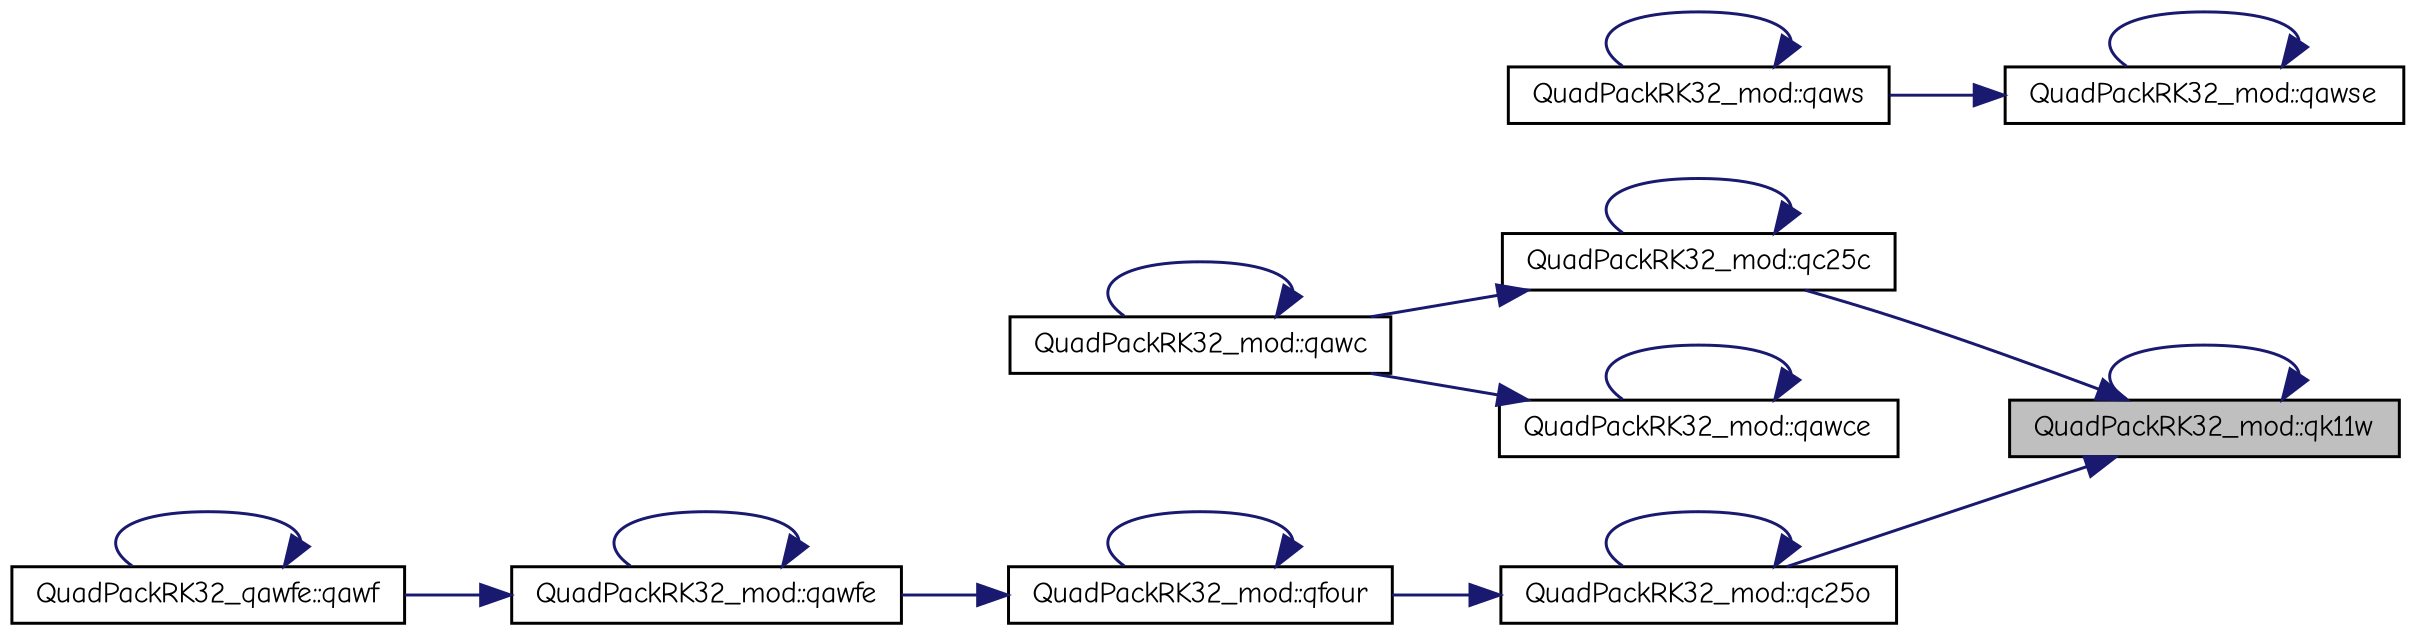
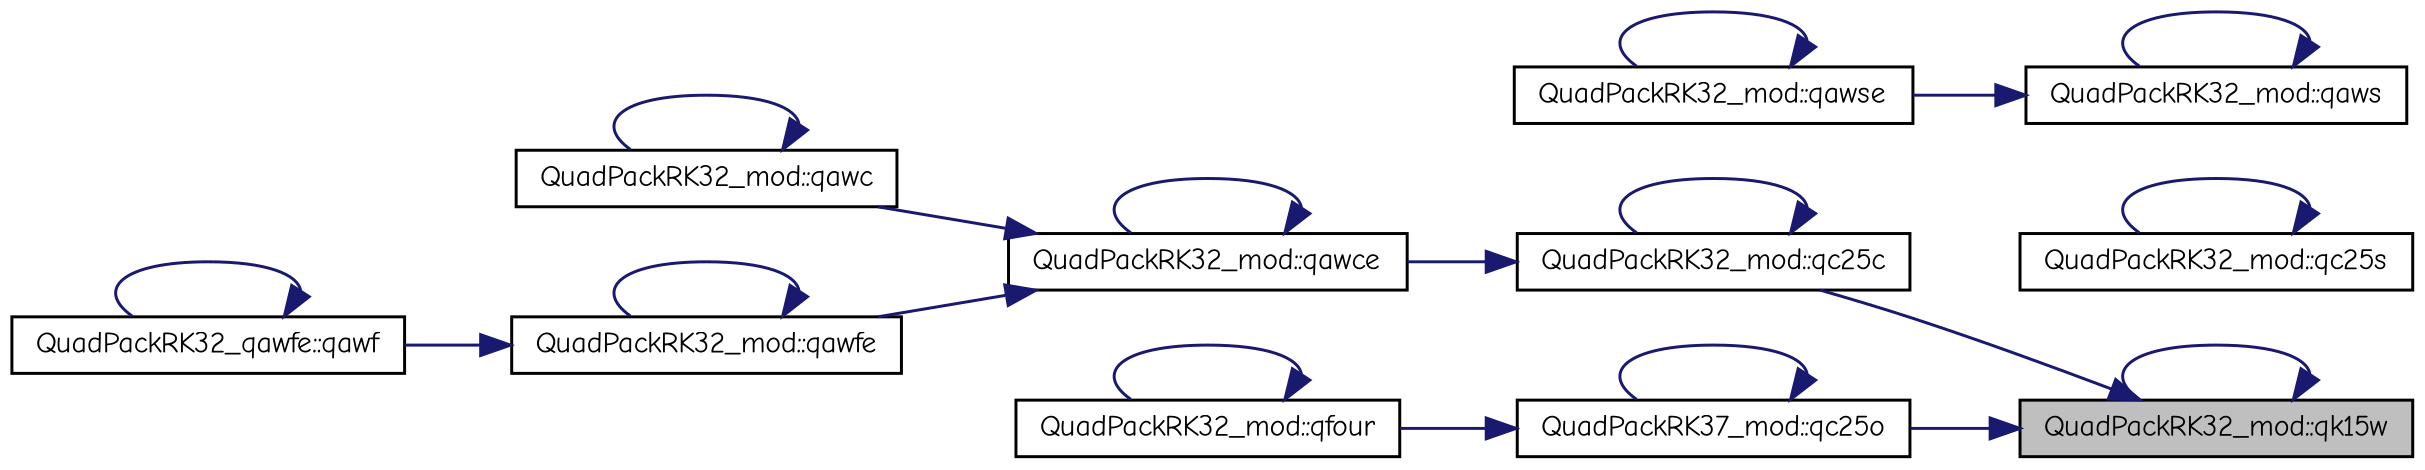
  digraph {
    fontname="Comic Neue"
    rankdir=RL
    node [color=black fillcolor=white fontname="Comic Neue" fontsize=10 shape=record style=filled]
    edge [color=midnightblue dir=back fontname="Comic Neue" fontsize=10 labelfontname=Helvetica labelfontsize=10 style=solid]
-   n1 [fillcolor=grey75 fontcolor=black height=0.2 label="QuadPackRK32_mod::qk11w" width=0.4]
+   n1 [fillcolor=grey75 fontcolor=black height=0.2 label="QuadPackRK32_mod::qk15w" width=0.4]
    n2 [height=0.2 label="QuadPackRK32_mod::qc25c" width=0.4]
-   n3 [height=0.2 label="QuadPackRK32_mod::qc25o" width=0.4]
+   n3 [height=0.2 label="QuadPackRK37_mod::qc25o" width=0.4]
    n4 [height=0.2 label="QuadPackRK32_mod::qawce" width=0.4]
    n5 [height=0.2 label="QuadPackRK32_mod::qfour" width=0.4]
+   n6 [height=0.2 label="QuadPackRK32_mod::qc25s" width=0.4]
    n7 [height=0.2 label="QuadPackRK32_mod::qawc" width=0.4]
    n8 [height=0.2 label="QuadPackRK32_mod::qawfe" width=0.4]
    n9 [height=0.2 label="QuadPackRK32_qawfe::qawf" width=0.4]
    n10 [height=0.2 label="QuadPackRK32_mod::qawse" width=0.4]
    n11 [height=0.2 label="QuadPackRK32_mod::qaws" width=0.4]
    n1 -> n1
    n1 -> n2
    n1 -> n3
    n2 -> n2
-   n2 -> n7
+   n2 -> n4
    n3 -> n3
    n3 -> n5
    n4 -> n4
    n4 -> n7
    n5 -> n5
-   n5 -> n8
+   n4 -> n8
+   n6 -> n6
    n7 -> n7
    n8 -> n8
    n8 -> n9
    n9 -> n9
    n10 -> n10
-   n10 -> n11
+   n11 -> n10
    n11 -> n11
  }
